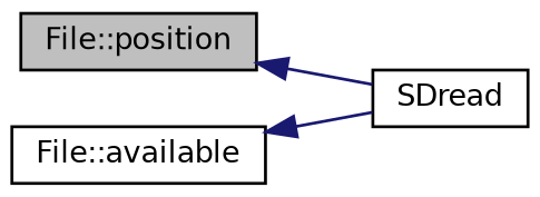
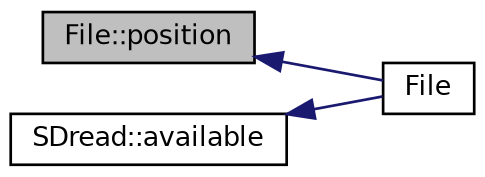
  digraph {
    rankdir=LR
    node [color=black fillcolor=white fontname=Helvetica fontsize=10 shape=record style=filled]
    edge [color=midnightblue dir=back fontname=Helvetica fontsize=10 labelfontname=Helvetica labelfontsize=10 style=solid]
    n1 [fillcolor=grey75 fontcolor=black height=0.2 label="File::position" width=0.4]
-   n2 [height=0.2 label=SDread width=0.4]
-   n3 [height=0.2 label="File::available" width=0.4]
+   n2 [height=0.2 label=File width=0.4]
+   n3 [height=0.2 label="SDread::available" width=0.4]
    n1 -> n2
    n3 -> n2
  }
